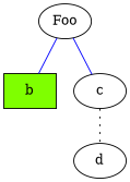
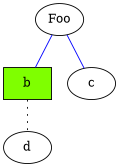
  graph {
    edge [color=blue]
    n1 [label=Foo]
    b [color=black fillcolor=chartreuse shape=box style=filled]
    c
    d
    n1 -- b
    n1 -- c
-   c -- d [style=dotted color=""]
+   b -- d [style=dotted color=""]
  }
